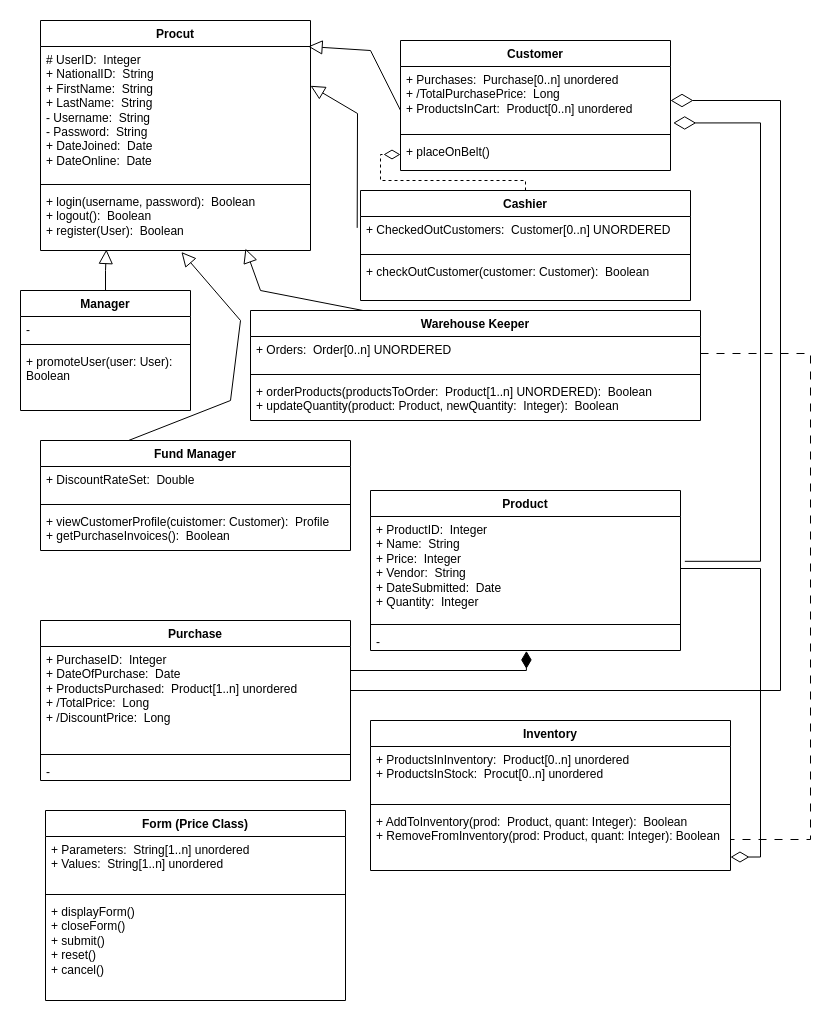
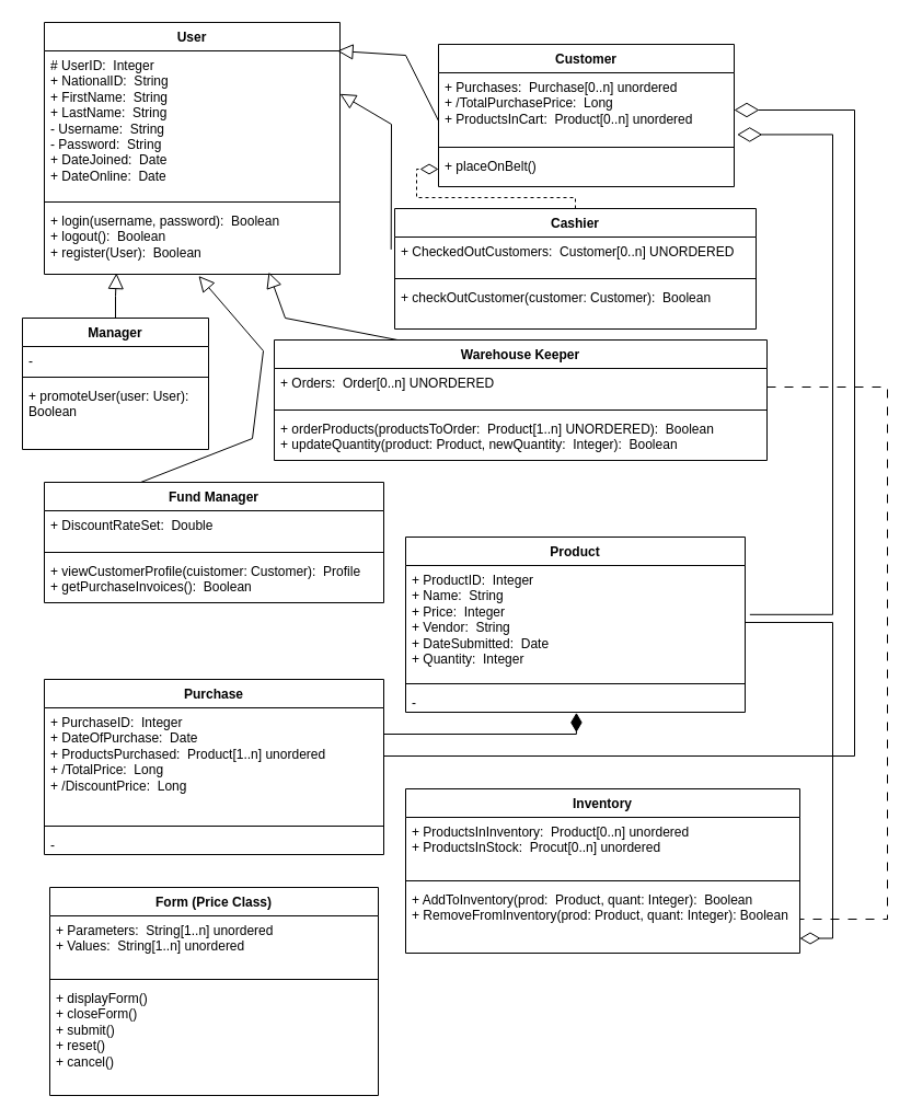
  <mxCell id="0" />
  <mxCell id="1" parent="0" />
- <mxCell id="2" value="Procut" style="swimlane;fontStyle=1;align=center;verticalAlign=top;childLayout=stackLayout;horizontal=1;startSize=26;horizontalStack=0;resizeParent=1;resizeParentMax=0;resizeLast=0;collapsible=1;marginBottom=0;whiteSpace=wrap;html=1;" parent="1" vertex="1"><mxGeometry x="40" y="20" width="270" height="230" as="geometry" /></mxCell>
+ <mxCell id="2" value="User" style="swimlane;fontStyle=1;align=center;verticalAlign=top;childLayout=stackLayout;horizontal=1;startSize=26;horizontalStack=0;resizeParent=1;resizeParentMax=0;resizeLast=0;collapsible=1;marginBottom=0;whiteSpace=wrap;html=1;" parent="1" vertex="1"><mxGeometry x="40" y="20" width="270" height="230" as="geometry" /></mxCell>
  <mxCell id="3" value="# UserID:&amp;nbsp; Integer&lt;div&gt;+ NationalID:&amp;nbsp; String&lt;br&gt;&lt;div&gt;+ FirstName:&amp;nbsp; String&lt;/div&gt;&lt;div&gt;+ LastName:&amp;nbsp; String&lt;/div&gt;&lt;/div&gt;&lt;div&gt;- Username:&amp;nbsp; String&lt;/div&gt;&lt;div&gt;- Password:&amp;nbsp; String&lt;/div&gt;&lt;div&gt;+ DateJoined:&amp;nbsp; Date&lt;/div&gt;&lt;div&gt;+ DateOnline:&amp;nbsp; Date&lt;/div&gt;" style="text;strokeColor=none;fillColor=none;align=left;verticalAlign=top;spacingLeft=4;spacingRight=4;overflow=hidden;rotatable=0;points=[[0,0.5],[1,0.5]];portConstraint=eastwest;whiteSpace=wrap;html=1;" parent="2" vertex="1"><mxGeometry y="26" width="270" height="134" as="geometry" /></mxCell>
  <mxCell id="4" value="" style="line;strokeWidth=1;fillColor=none;align=left;verticalAlign=middle;spacingTop=-1;spacingLeft=3;spacingRight=3;rotatable=0;labelPosition=right;points=[];portConstraint=eastwest;strokeColor=inherit;" parent="2" vertex="1"><mxGeometry y="160" width="270" height="8" as="geometry" /></mxCell>
  <mxCell id="5" value="+ login(username, password):&amp;nbsp; Boolean&lt;div&gt;+ logout():&amp;nbsp; Boolean&lt;/div&gt;&lt;div&gt;+ register(User):&amp;nbsp; Boolean&lt;/div&gt;" style="text;strokeColor=none;fillColor=none;align=left;verticalAlign=top;spacingLeft=4;spacingRight=4;overflow=hidden;rotatable=0;points=[[0,0.5],[1,0.5]];portConstraint=eastwest;whiteSpace=wrap;html=1;" parent="2" vertex="1"><mxGeometry y="168" width="270" height="62" as="geometry" /></mxCell>
  <mxCell id="6" value="Customer" style="swimlane;fontStyle=1;align=center;verticalAlign=top;childLayout=stackLayout;horizontal=1;startSize=26;horizontalStack=0;resizeParent=1;resizeParentMax=0;resizeLast=0;collapsible=1;marginBottom=0;whiteSpace=wrap;html=1;" vertex="1" parent="1"><mxGeometry x="400" y="40" width="270" height="130" as="geometry" /></mxCell>
  <mxCell id="7" value="+ Purchases:&amp;nbsp; Purchase[0..n] unordered&lt;div&gt;+ /TotalPurchasePrice:&amp;nbsp; Long&lt;/div&gt;&lt;div&gt;+ ProductsInCart:&amp;nbsp; Product[0..n] unordered&lt;/div&gt;" style="text;strokeColor=none;fillColor=none;align=left;verticalAlign=top;spacingLeft=4;spacingRight=4;overflow=hidden;rotatable=0;points=[[0,0.5],[1,0.5]];portConstraint=eastwest;whiteSpace=wrap;html=1;" vertex="1" parent="6"><mxGeometry y="26" width="270" height="64" as="geometry" /></mxCell>
  <mxCell id="8" value="" style="line;strokeWidth=1;fillColor=none;align=left;verticalAlign=middle;spacingTop=-1;spacingLeft=3;spacingRight=3;rotatable=0;labelPosition=right;points=[];portConstraint=eastwest;strokeColor=inherit;" vertex="1" parent="6"><mxGeometry y="90" width="270" height="8" as="geometry" /></mxCell>
  <mxCell id="9" value="+ placeOnBelt()" style="text;strokeColor=none;fillColor=none;align=left;verticalAlign=top;spacingLeft=4;spacingRight=4;overflow=hidden;rotatable=0;points=[[0,0.5],[1,0.5]];portConstraint=eastwest;whiteSpace=wrap;html=1;" vertex="1" parent="6"><mxGeometry y="98" width="270" height="32" as="geometry" /></mxCell>
  <mxCell id="10" value="" style="endArrow=block;html=1;rounded=0;entryX=0.991;entryY=0;entryDx=0;entryDy=0;exitX=0;exitY=0.685;exitDx=0;exitDy=0;exitPerimeter=0;endFill=0;strokeWidth=1;entryPerimeter=0;endSize=12;" edge="1" parent="1" source="7" target="3"><mxGeometry width="50" height="50" relative="1" as="geometry"><mxPoint x="290" y="400" as="sourcePoint" /><mxPoint x="340" y="350" as="targetPoint" /><Array as="points"><mxPoint x="370" y="50" /></Array></mxGeometry></mxCell>
  <mxCell id="11" style="edgeStyle=orthogonalEdgeStyle;rounded=0;orthogonalLoop=1;jettySize=auto;html=1;endArrow=diamondThin;endFill=0;endSize=14;dashed=1;" edge="1" parent="1" source="12" target="9"><mxGeometry relative="1" as="geometry"><Array as="points"><mxPoint x="525" y="180" /><mxPoint x="380" y="180" /><mxPoint x="380" y="154" /></Array></mxGeometry></mxCell>
  <mxCell id="12" value="Cashier" style="swimlane;fontStyle=1;align=center;verticalAlign=top;childLayout=stackLayout;horizontal=1;startSize=26;horizontalStack=0;resizeParent=1;resizeParentMax=0;resizeLast=0;collapsible=1;marginBottom=0;whiteSpace=wrap;html=1;" vertex="1" parent="1"><mxGeometry x="360" y="190" width="330" height="110" as="geometry"><mxRectangle x="360" y="220" width="80" height="30" as="alternateBounds" /></mxGeometry></mxCell>
  <mxCell id="13" value="+ CheckedOutCustomers:&amp;nbsp; Customer[0..n] UNORDERED" style="text;strokeColor=none;fillColor=none;align=left;verticalAlign=top;spacingLeft=4;spacingRight=4;overflow=hidden;rotatable=0;points=[[0,0.5],[1,0.5]];portConstraint=eastwest;whiteSpace=wrap;html=1;" vertex="1" parent="12"><mxGeometry y="26" width="330" height="34" as="geometry" /></mxCell>
  <mxCell id="14" value="" style="line;strokeWidth=1;fillColor=none;align=left;verticalAlign=middle;spacingTop=-1;spacingLeft=3;spacingRight=3;rotatable=0;labelPosition=right;points=[];portConstraint=eastwest;strokeColor=inherit;" vertex="1" parent="12"><mxGeometry y="60" width="330" height="8" as="geometry" /></mxCell>
  <mxCell id="15" value="+ checkOutCustomer(customer: Customer):&amp;nbsp; Boolean" style="text;strokeColor=none;fillColor=none;align=left;verticalAlign=top;spacingLeft=4;spacingRight=4;overflow=hidden;rotatable=0;points=[[0,0.5],[1,0.5]];portConstraint=eastwest;whiteSpace=wrap;html=1;" vertex="1" parent="12"><mxGeometry y="68" width="330" height="42" as="geometry" /></mxCell>
  <mxCell id="16" value="" style="endArrow=block;html=1;rounded=0;entryX=1;entryY=0.293;entryDx=0;entryDy=0;exitX=-0.01;exitY=0.334;exitDx=0;exitDy=0;endFill=0;strokeWidth=1;entryPerimeter=0;startSize=6;endSize=12;exitPerimeter=0;" edge="1" parent="1" source="13" target="3"><mxGeometry width="50" height="50" relative="1" as="geometry"><mxPoint x="380" y="150" as="sourcePoint" /><mxPoint x="328" y="76" as="targetPoint" /><Array as="points"><mxPoint x="357" y="113" /></Array></mxGeometry></mxCell>
  <mxCell id="17" value="Warehouse Keeper" style="swimlane;fontStyle=1;align=center;verticalAlign=top;childLayout=stackLayout;horizontal=1;startSize=26;horizontalStack=0;resizeParent=1;resizeParentMax=0;resizeLast=0;collapsible=1;marginBottom=0;whiteSpace=wrap;html=1;" vertex="1" parent="1"><mxGeometry x="250" y="310" width="450" height="110" as="geometry"><mxRectangle x="360" y="220" width="80" height="30" as="alternateBounds" /></mxGeometry></mxCell>
  <mxCell id="18" value="+ Orders:&amp;nbsp; Order[0..n] UNORDERED" style="text;strokeColor=none;fillColor=none;align=left;verticalAlign=top;spacingLeft=4;spacingRight=4;overflow=hidden;rotatable=0;points=[[0,0.5],[1,0.5]];portConstraint=eastwest;whiteSpace=wrap;html=1;" vertex="1" parent="17"><mxGeometry y="26" width="450" height="34" as="geometry" /></mxCell>
  <mxCell id="19" value="" style="line;strokeWidth=1;fillColor=none;align=left;verticalAlign=middle;spacingTop=-1;spacingLeft=3;spacingRight=3;rotatable=0;labelPosition=right;points=[];portConstraint=eastwest;strokeColor=inherit;" vertex="1" parent="17"><mxGeometry y="60" width="450" height="8" as="geometry" /></mxCell>
  <mxCell id="20" value="+ orderProducts(productsToOrder:&amp;nbsp; Product[1..n] UNORDERED):&amp;nbsp; Boolean&lt;div&gt;+ updateQuantity(product: Product, newQuantity:&amp;nbsp; Integer):&amp;nbsp; Boolean&lt;/div&gt;" style="text;strokeColor=none;fillColor=none;align=left;verticalAlign=top;spacingLeft=4;spacingRight=4;overflow=hidden;rotatable=0;points=[[0,0.5],[1,0.5]];portConstraint=eastwest;whiteSpace=wrap;html=1;" vertex="1" parent="17"><mxGeometry y="68" width="450" height="42" as="geometry" /></mxCell>
  <mxCell id="21" value="" style="endArrow=block;html=1;rounded=0;entryX=0.759;entryY=0.969;entryDx=0;entryDy=0;exitX=0.25;exitY=0;exitDx=0;exitDy=0;endFill=0;strokeWidth=1;entryPerimeter=0;startSize=6;endSize=12;" edge="1" parent="1" source="17" target="5"><mxGeometry width="50" height="50" relative="1" as="geometry"><mxPoint x="380" y="293" as="sourcePoint" /><mxPoint x="330" y="115" as="targetPoint" /><Array as="points"><mxPoint x="260" y="290" /></Array></mxGeometry></mxCell>
  <mxCell id="22" value="Fund Manager" style="swimlane;fontStyle=1;align=center;verticalAlign=top;childLayout=stackLayout;horizontal=1;startSize=26;horizontalStack=0;resizeParent=1;resizeParentMax=0;resizeLast=0;collapsible=1;marginBottom=0;whiteSpace=wrap;html=1;" vertex="1" parent="1"><mxGeometry x="40" y="440" width="310" height="110" as="geometry"><mxRectangle x="360" y="220" width="80" height="30" as="alternateBounds" /></mxGeometry></mxCell>
  <mxCell id="23" value="+ DiscountRateSet:&amp;nbsp; Double" style="text;strokeColor=none;fillColor=none;align=left;verticalAlign=top;spacingLeft=4;spacingRight=4;overflow=hidden;rotatable=0;points=[[0,0.5],[1,0.5]];portConstraint=eastwest;whiteSpace=wrap;html=1;" vertex="1" parent="22"><mxGeometry y="26" width="310" height="34" as="geometry" /></mxCell>
  <mxCell id="24" value="" style="line;strokeWidth=1;fillColor=none;align=left;verticalAlign=middle;spacingTop=-1;spacingLeft=3;spacingRight=3;rotatable=0;labelPosition=right;points=[];portConstraint=eastwest;strokeColor=inherit;" vertex="1" parent="22"><mxGeometry y="60" width="310" height="8" as="geometry" /></mxCell>
  <mxCell id="25" value="+ viewCustomerProfile(cuistomer: Customer):&amp;nbsp; Profile&lt;div&gt;+ getPurchaseInvoices():&amp;nbsp; Boolean&lt;/div&gt;" style="text;strokeColor=none;fillColor=none;align=left;verticalAlign=top;spacingLeft=4;spacingRight=4;overflow=hidden;rotatable=0;points=[[0,0.5],[1,0.5]];portConstraint=eastwest;whiteSpace=wrap;html=1;" vertex="1" parent="22"><mxGeometry y="68" width="310" height="42" as="geometry" /></mxCell>
  <mxCell id="26" value="" style="endArrow=block;html=1;rounded=0;entryX=0.522;entryY=1.024;entryDx=0;entryDy=0;exitX=0.284;exitY=0;exitDx=0;exitDy=0;endFill=0;strokeWidth=1;entryPerimeter=0;exitPerimeter=0;startSize=6;endSize=12;" edge="1" parent="1" source="22" target="5"><mxGeometry width="50" height="50" relative="1" as="geometry"><mxPoint x="473" y="330" as="sourcePoint" /><mxPoint x="329" y="185" as="targetPoint" /><Array as="points"><mxPoint x="230" y="400" /><mxPoint x="240" y="320" /></Array></mxGeometry></mxCell>
  <mxCell id="27" value="Product" style="swimlane;fontStyle=1;align=center;verticalAlign=top;childLayout=stackLayout;horizontal=1;startSize=26;horizontalStack=0;resizeParent=1;resizeParentMax=0;resizeLast=0;collapsible=1;marginBottom=0;whiteSpace=wrap;html=1;" vertex="1" parent="1"><mxGeometry x="370" y="490" width="310" height="160" as="geometry"><mxRectangle x="360" y="220" width="80" height="30" as="alternateBounds" /></mxGeometry></mxCell>
  <mxCell id="28" value="+ ProductID:&amp;nbsp; Integer&lt;div&gt;+ Name:&amp;nbsp; String&lt;/div&gt;&lt;div&gt;+ Price:&amp;nbsp; Integer&lt;/div&gt;&lt;div&gt;+ Vendor:&amp;nbsp; String&lt;/div&gt;&lt;div&gt;+ DateSubmitted:&amp;nbsp; Date&lt;/div&gt;&lt;div&gt;+ Quantity:&amp;nbsp; Integer&lt;/div&gt;&lt;div&gt;&lt;br&gt;&lt;/div&gt;" style="text;strokeColor=none;fillColor=none;align=left;verticalAlign=top;spacingLeft=4;spacingRight=4;overflow=hidden;rotatable=0;points=[[0,0.5],[1,0.5]];portConstraint=eastwest;whiteSpace=wrap;html=1;" vertex="1" parent="27"><mxGeometry y="26" width="310" height="104" as="geometry" /></mxCell>
  <mxCell id="29" value="" style="line;strokeWidth=1;fillColor=none;align=left;verticalAlign=middle;spacingTop=-1;spacingLeft=3;spacingRight=3;rotatable=0;labelPosition=right;points=[];portConstraint=eastwest;strokeColor=inherit;" vertex="1" parent="27"><mxGeometry y="130" width="310" height="8" as="geometry" /></mxCell>
  <mxCell id="30" value="-" style="text;strokeColor=none;fillColor=none;align=left;verticalAlign=top;spacingLeft=4;spacingRight=4;overflow=hidden;rotatable=0;points=[[0,0.5],[1,0.5]];portConstraint=eastwest;whiteSpace=wrap;html=1;" vertex="1" parent="27"><mxGeometry y="138" width="310" height="22" as="geometry" /></mxCell>
  <mxCell id="31" style="edgeStyle=orthogonalEdgeStyle;rounded=0;orthogonalLoop=1;jettySize=auto;html=1;endArrow=none;endFill=0;startArrow=diamondThin;startFill=0;strokeWidth=1;endSize=0;startSize=20;entryX=1.014;entryY=0.431;entryDx=0;entryDy=0;entryPerimeter=0;exitX=1.01;exitY=0.882;exitDx=0;exitDy=0;exitPerimeter=0;" edge="1" parent="1" source="7" target="28"><mxGeometry relative="1" as="geometry"><mxPoint x="720" y="540" as="targetPoint" /><Array as="points"><mxPoint x="760" y="122" /><mxPoint x="760" y="561" /></Array></mxGeometry></mxCell>
  <mxCell id="32" style="edgeStyle=orthogonalEdgeStyle;rounded=0;orthogonalLoop=1;jettySize=auto;html=1;endArrow=diamondThin;endFill=0;endSize=20;startSize=0;" edge="1" parent="1" source="33"><mxGeometry relative="1" as="geometry"><mxPoint x="670" y="100" as="targetPoint" /><Array as="points"><mxPoint x="780" y="690" /><mxPoint x="780" y="100" /><mxPoint x="670" y="100" /></Array></mxGeometry></mxCell>
  <mxCell id="33" value="Purchase" style="swimlane;fontStyle=1;align=center;verticalAlign=top;childLayout=stackLayout;horizontal=1;startSize=26;horizontalStack=0;resizeParent=1;resizeParentMax=0;resizeLast=0;collapsible=1;marginBottom=0;whiteSpace=wrap;html=1;" vertex="1" parent="1"><mxGeometry x="40" y="620" width="310" height="160" as="geometry"><mxRectangle x="360" y="220" width="80" height="30" as="alternateBounds" /></mxGeometry></mxCell>
  <mxCell id="34" value="&lt;div&gt;+ PurchaseID:&amp;nbsp; Integer&lt;/div&gt;&lt;div&gt;+ DateOfPurchase:&amp;nbsp; Date&lt;/div&gt;&lt;div&gt;+ ProductsPurchased:&amp;nbsp; Product[1..n] unordered&lt;/div&gt;&lt;div&gt;+ /TotalPrice:&amp;nbsp; Long&lt;/div&gt;&lt;div&gt;+ /DiscountPrice:&amp;nbsp; Long&lt;/div&gt;" style="text;strokeColor=none;fillColor=none;align=left;verticalAlign=top;spacingLeft=4;spacingRight=4;overflow=hidden;rotatable=0;points=[[0,0.5],[1,0.5]];portConstraint=eastwest;whiteSpace=wrap;html=1;" vertex="1" parent="33"><mxGeometry y="26" width="310" height="104" as="geometry" /></mxCell>
  <mxCell id="35" value="" style="line;strokeWidth=1;fillColor=none;align=left;verticalAlign=middle;spacingTop=-1;spacingLeft=3;spacingRight=3;rotatable=0;labelPosition=right;points=[];portConstraint=eastwest;strokeColor=inherit;" vertex="1" parent="33"><mxGeometry y="130" width="310" height="8" as="geometry" /></mxCell>
  <mxCell id="36" value="-" style="text;strokeColor=none;fillColor=none;align=left;verticalAlign=top;spacingLeft=4;spacingRight=4;overflow=hidden;rotatable=0;points=[[0,0.5],[1,0.5]];portConstraint=eastwest;whiteSpace=wrap;html=1;" vertex="1" parent="33"><mxGeometry y="138" width="310" height="22" as="geometry" /></mxCell>
  <mxCell id="37" style="edgeStyle=orthogonalEdgeStyle;rounded=0;orthogonalLoop=1;jettySize=auto;html=1;entryX=0.503;entryY=1.019;entryDx=0;entryDy=0;entryPerimeter=0;endArrow=diamondThin;endFill=1;endSize=15;" edge="1" parent="1" source="34" target="30"><mxGeometry relative="1" as="geometry"><Array as="points"><mxPoint x="526" y="670" /></Array></mxGeometry></mxCell>
  <mxCell id="38" value="Inventory" style="swimlane;fontStyle=1;align=center;verticalAlign=top;childLayout=stackLayout;horizontal=1;startSize=26;horizontalStack=0;resizeParent=1;resizeParentMax=0;resizeLast=0;collapsible=1;marginBottom=0;whiteSpace=wrap;html=1;" vertex="1" parent="1"><mxGeometry x="370" y="720" width="360" height="150" as="geometry"><mxRectangle x="360" y="220" width="80" height="30" as="alternateBounds" /></mxGeometry></mxCell>
  <mxCell id="39" value="&lt;div&gt;+ ProductsInInventory:&amp;nbsp; Product[0..n] unordered&lt;/div&gt;&lt;div&gt;+ ProductsInStock:&amp;nbsp; Procut[0..n] unordered&lt;/div&gt;" style="text;strokeColor=none;fillColor=none;align=left;verticalAlign=top;spacingLeft=4;spacingRight=4;overflow=hidden;rotatable=0;points=[[0,0.5],[1,0.5]];portConstraint=eastwest;whiteSpace=wrap;html=1;" vertex="1" parent="38"><mxGeometry y="26" width="360" height="54" as="geometry" /></mxCell>
  <mxCell id="40" value="" style="line;strokeWidth=1;fillColor=none;align=left;verticalAlign=middle;spacingTop=-1;spacingLeft=3;spacingRight=3;rotatable=0;labelPosition=right;points=[];portConstraint=eastwest;strokeColor=inherit;" vertex="1" parent="38"><mxGeometry y="80" width="360" height="8" as="geometry" /></mxCell>
  <mxCell id="41" value="+ AddToInventory(prod:&amp;nbsp; Product, quant: Integer):&amp;nbsp; Boolean&lt;div&gt;+ RemoveFromInventory(prod: Product, quant: Integer): Boolean&lt;/div&gt;" style="text;strokeColor=none;fillColor=none;align=left;verticalAlign=top;spacingLeft=4;spacingRight=4;overflow=hidden;rotatable=0;points=[[0,0.5],[1,0.5]];portConstraint=eastwest;whiteSpace=wrap;html=1;" vertex="1" parent="38"><mxGeometry y="88" width="360" height="62" as="geometry" /></mxCell>
  <mxCell id="42" style="edgeStyle=orthogonalEdgeStyle;rounded=0;orthogonalLoop=1;jettySize=auto;html=1;entryX=1;entryY=0.783;entryDx=0;entryDy=0;entryPerimeter=0;endArrow=diamondThin;endFill=0;endSize=16;" edge="1" parent="1" source="28" target="41"><mxGeometry relative="1" as="geometry" /></mxCell>
  <mxCell id="43" value="Form (Price Class)" style="swimlane;fontStyle=1;align=center;verticalAlign=top;childLayout=stackLayout;horizontal=1;startSize=26;horizontalStack=0;resizeParent=1;resizeParentMax=0;resizeLast=0;collapsible=1;marginBottom=0;whiteSpace=wrap;html=1;" vertex="1" parent="1"><mxGeometry x="45" y="810" width="300" height="190" as="geometry"><mxRectangle x="360" y="220" width="80" height="30" as="alternateBounds" /></mxGeometry></mxCell>
  <mxCell id="44" value="&lt;div&gt;+ Parameters:&amp;nbsp; String[1..n] unordered&lt;/div&gt;&lt;div&gt;+ Values:&amp;nbsp; String[1..n] unordered&lt;/div&gt;" style="text;strokeColor=none;fillColor=none;align=left;verticalAlign=top;spacingLeft=4;spacingRight=4;overflow=hidden;rotatable=0;points=[[0,0.5],[1,0.5]];portConstraint=eastwest;whiteSpace=wrap;html=1;" vertex="1" parent="43"><mxGeometry y="26" width="300" height="54" as="geometry" /></mxCell>
  <mxCell id="45" value="" style="line;strokeWidth=1;fillColor=none;align=left;verticalAlign=middle;spacingTop=-1;spacingLeft=3;spacingRight=3;rotatable=0;labelPosition=right;points=[];portConstraint=eastwest;strokeColor=inherit;" vertex="1" parent="43"><mxGeometry y="80" width="300" height="8" as="geometry" /></mxCell>
  <mxCell id="46" value="+ displayForm()&lt;div&gt;+ closeForm()&lt;/div&gt;&lt;div&gt;+ submit()&lt;/div&gt;&lt;div&gt;+ reset()&lt;/div&gt;&lt;div&gt;+ cancel()&lt;/div&gt;" style="text;strokeColor=none;fillColor=none;align=left;verticalAlign=top;spacingLeft=4;spacingRight=4;overflow=hidden;rotatable=0;points=[[0,0.5],[1,0.5]];portConstraint=eastwest;whiteSpace=wrap;html=1;" vertex="1" parent="43"><mxGeometry y="88" width="300" height="102" as="geometry" /></mxCell>
  <mxCell id="47" style="edgeStyle=orthogonalEdgeStyle;rounded=0;orthogonalLoop=1;jettySize=auto;html=1;entryX=1;entryY=0.5;entryDx=0;entryDy=0;dashed=1;dashPattern=8 8;endArrow=none;endFill=0;" edge="1" parent="1" source="18" target="41"><mxGeometry relative="1" as="geometry"><Array as="points"><mxPoint x="810" y="353" /><mxPoint x="810" y="839" /></Array></mxGeometry></mxCell>
  <mxCell id="48" value="Manager" style="swimlane;fontStyle=1;align=center;verticalAlign=top;childLayout=stackLayout;horizontal=1;startSize=26;horizontalStack=0;resizeParent=1;resizeParentMax=0;resizeLast=0;collapsible=1;marginBottom=0;whiteSpace=wrap;html=1;" vertex="1" parent="1"><mxGeometry x="20" y="290" width="170" height="120" as="geometry" /></mxCell>
  <mxCell id="49" value="-" style="text;strokeColor=none;fillColor=none;align=left;verticalAlign=top;spacingLeft=4;spacingRight=4;overflow=hidden;rotatable=0;points=[[0,0.5],[1,0.5]];portConstraint=eastwest;whiteSpace=wrap;html=1;" vertex="1" parent="48"><mxGeometry y="26" width="170" height="24" as="geometry" /></mxCell>
  <mxCell id="50" value="" style="line;strokeWidth=1;fillColor=none;align=left;verticalAlign=middle;spacingTop=-1;spacingLeft=3;spacingRight=3;rotatable=0;labelPosition=right;points=[];portConstraint=eastwest;strokeColor=inherit;" vertex="1" parent="48"><mxGeometry y="50" width="170" height="8" as="geometry" /></mxCell>
  <mxCell id="51" value="+ promoteUser(user: User):&amp;nbsp; Boolean" style="text;strokeColor=none;fillColor=none;align=left;verticalAlign=top;spacingLeft=4;spacingRight=4;overflow=hidden;rotatable=0;points=[[0,0.5],[1,0.5]];portConstraint=eastwest;whiteSpace=wrap;html=1;" vertex="1" parent="48"><mxGeometry y="58" width="170" height="62" as="geometry" /></mxCell>
  <mxCell id="52" style="edgeStyle=orthogonalEdgeStyle;rounded=0;orthogonalLoop=1;jettySize=auto;html=1;entryX=0.244;entryY=0.984;entryDx=0;entryDy=0;entryPerimeter=0;endArrow=block;endFill=0;endSize=12;" edge="1" parent="1" source="48" target="5"><mxGeometry relative="1" as="geometry" /></mxCell>
